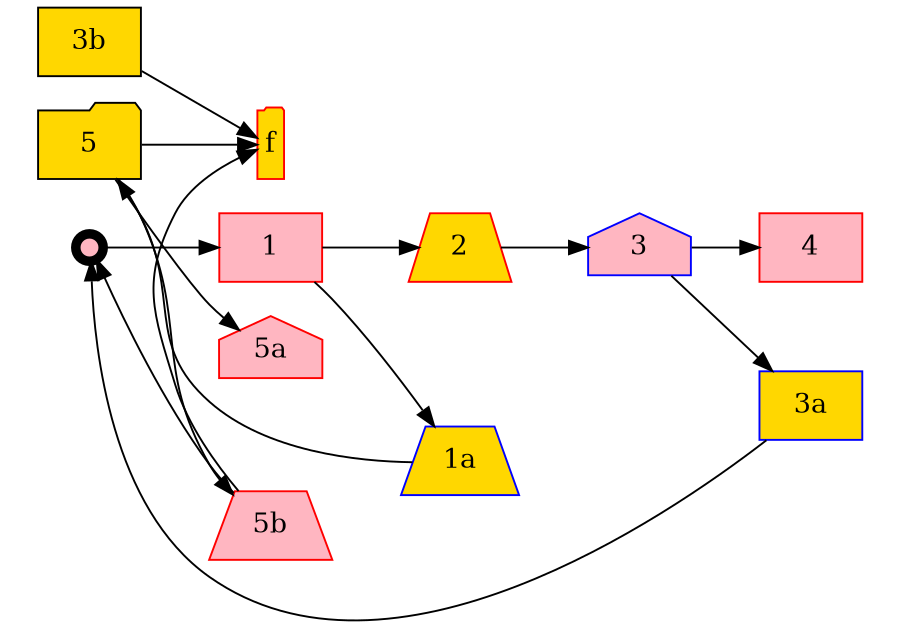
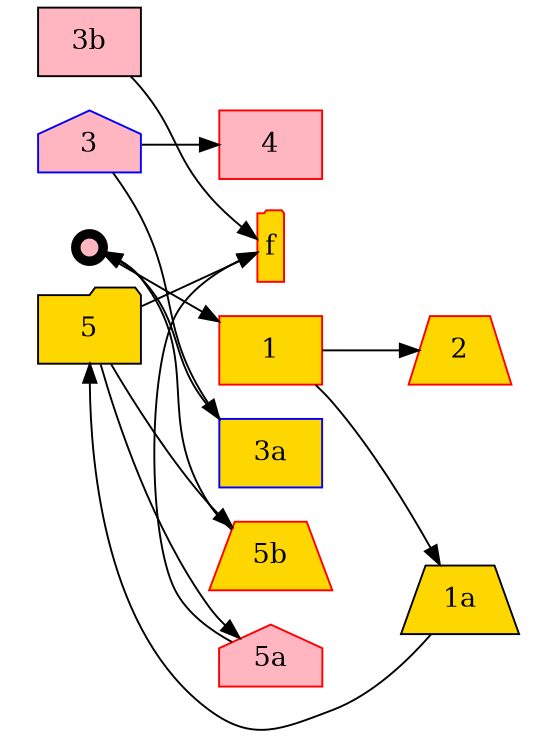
  digraph {
    rankdir=LR
    node [color=red fillcolor=gold shape=box style=filled]
    edge [weight=0]
    s [color=black fillcolor=lightpink fixedsize=true penwidth=5 shape=point width=0.2]
-   1 [fillcolor=lightpink]
+   1
    f [fixedsize=true shape=folder width=0.2]
    2 [shape=trapezium]
    3 [color=blue fillcolor=lightpink shape=house]
    4 [fillcolor=lightpink]
    5 [color=black shape=folder]
-   "1a" [color=blue shape=trapezium]
+   "1a" [color=black shape=trapezium]
    "3a" [color=blue]
    "5a" [fillcolor=lightpink shape=house]
-   "5b" [fillcolor=lightpink shape=trapezium]
-   "3b" [color=black]
+   "5b" [shape=trapezium]
+   "3b" [color=black fillcolor=lightpink]
    subgraph cluster_1 {
      color=invis
      fontcolor=gray
      s
      1
      f
      2
      3
      4
      5
    }
    s -> 1 [weight=1]
    1 -> 2 [weight=1]
    1 -> "1a"
-   2 -> 3 [weight=1]
    3 -> 4 [weight=1]
    3 -> "3a"
    5 -> f [weight=1]
    5 -> "5a"
    5 -> "5b"
    "1a" -> 5
    "3a" -> s
-   "5b" -> f
+   "5a" -> f
    "5b" -> s
    "3b" -> f
  }
